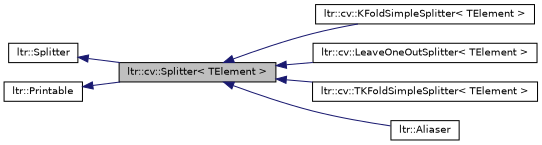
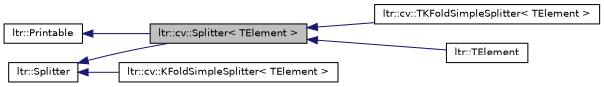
  digraph {
    rankdir=LR
    node [color=black fillcolor=white fontname=Helvetica fontsize=10 shape=record style=filled]
    edge [color=midnightblue dir=back fontname=Helvetica fontsize=10 labelfontname=Helvetica labelfontsize=10 style=solid]
    n1 [fillcolor=grey75 fontcolor=black height=0.2 label="ltr::cv::Splitter\< TElement \>" width=0.4]
    n2 [height=0.2 label="ltr::cv::KFoldSimpleSplitter\< TElement \>" width=0.4]
-   n3 [height=0.2 label="ltr::cv::LeaveOneOutSplitter\< TElement \>" width=0.4]
    n4 [height=0.2 label="ltr::cv::TKFoldSimpleSplitter\< TElement \>" width=0.4]
-   n5 [height=0.2 label="ltr::Aliaser" width=0.4]
+   n5 [height=0.2 label="ltr::TElement" width=0.4]
    n6 [height=0.2 label="ltr::Splitter" width=0.4]
    n7 [height=0.2 label="ltr::Printable" width=0.4]
-   n1 -> n2
-   n1 -> n3
+   n6 -> n2
    n1 -> n4
    n1 -> n5
    n6 -> n1
    n7 -> n1
  }
